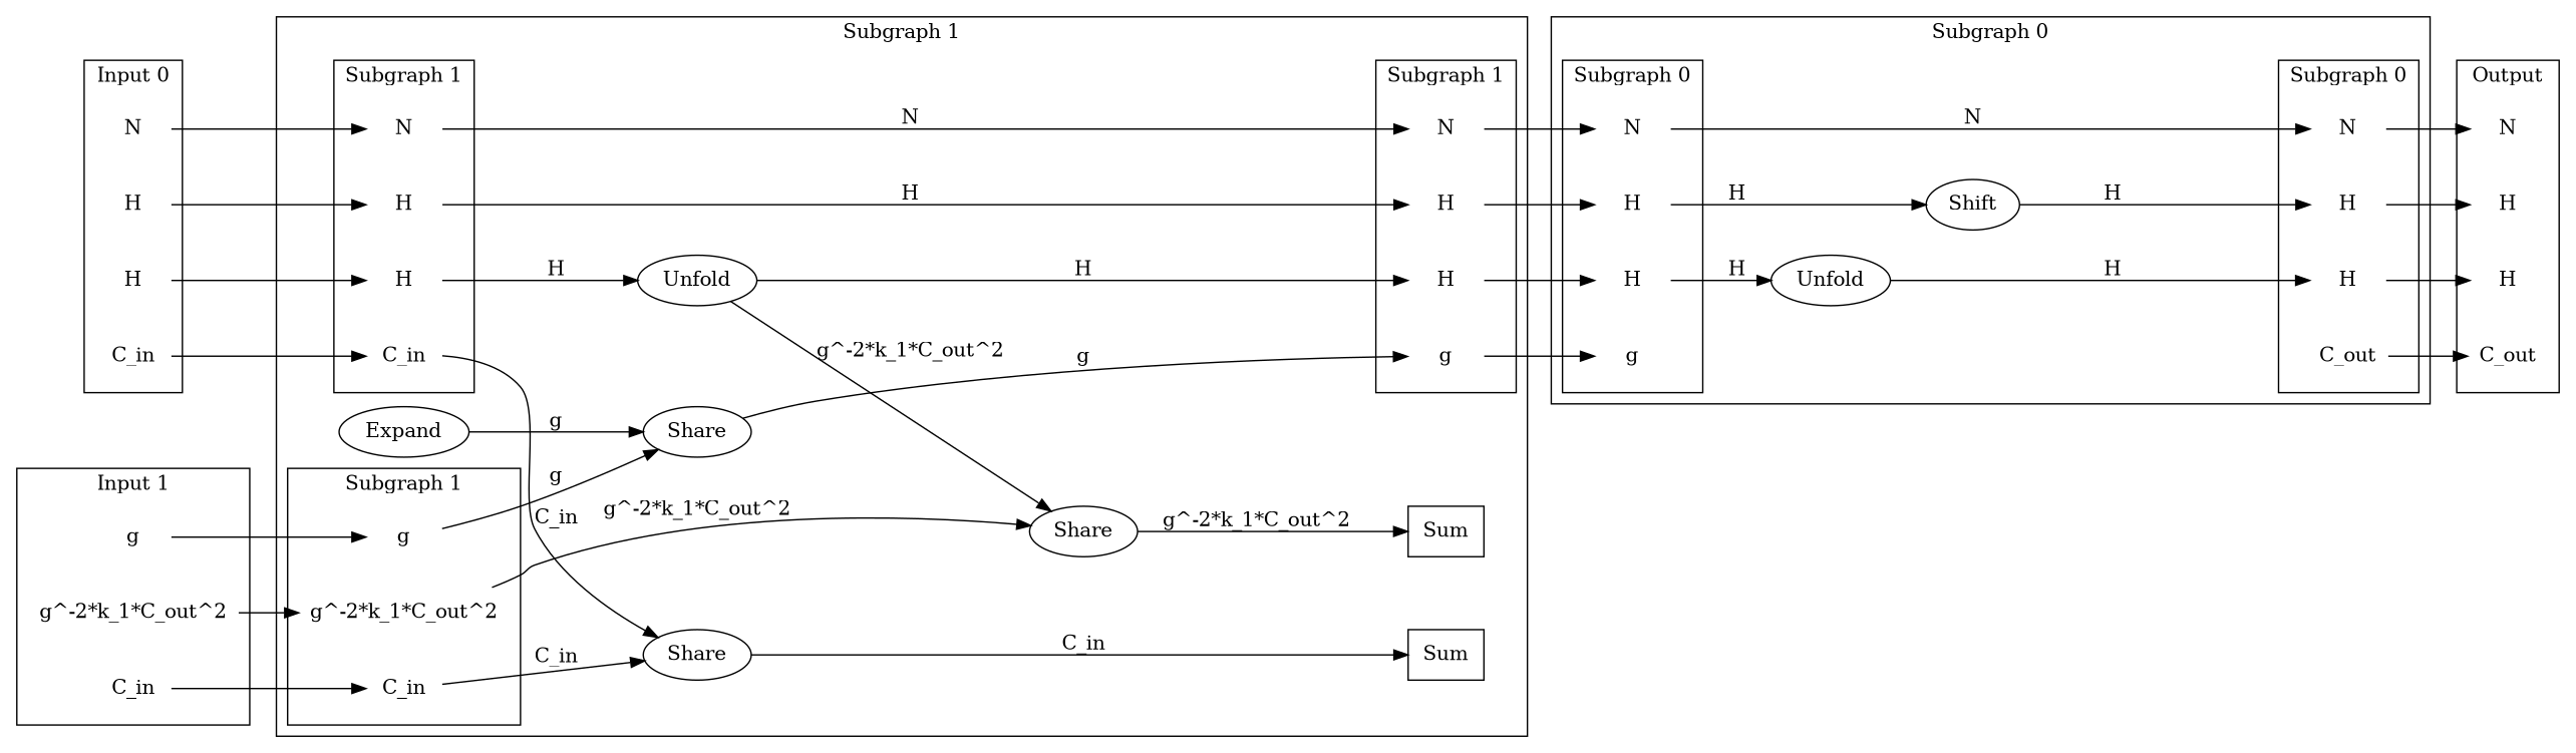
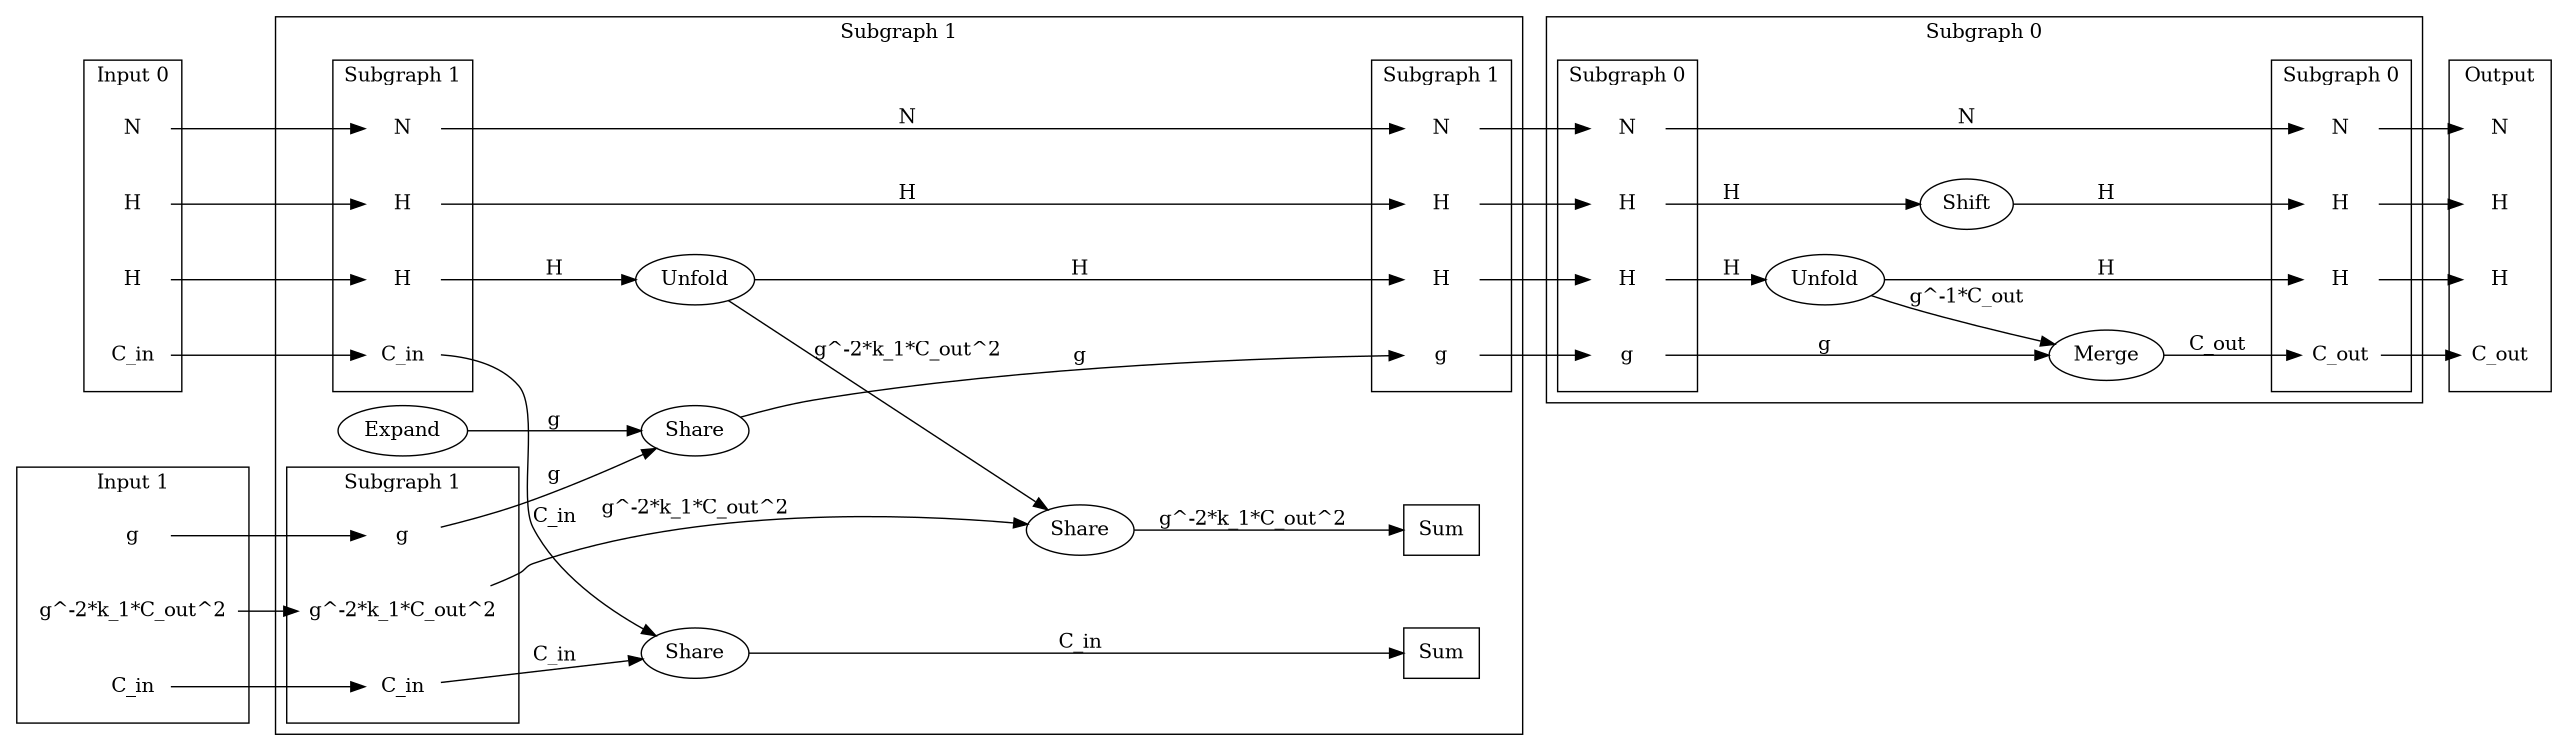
  digraph {
    newrank=true
    rankdir=LR
    node [shape=none]
    n1 [label=N]
    n2 [label=C_in]
    n3 [label=H]
    n4 [label=H]
    n5 [label=g]
    n6 [label=C_in]
    n7 [label="g^-2*k_1*C_out^2"]
    n8 [label=N]
    n9 [label=C_out]
    n10 [label=H]
    n11 [label=H]
    n12 [label=N]
    n13 [label=g]
    n14 [label=H]
    n15 [label=H]
+   n16 [label=Merge shape=""]
    n17 [label=Shift shape=""]
    n18 [label=Unfold shape=""]
    n19 [label=Sum shape=box]
    n20 [label=Sum shape=box]
    n21 [label=N]
    n22 [label=g]
    n23 [label=H]
    n24 [label=H]
    n25 [label=N]
    n26 [label=C_in]
    n27 [label=H]
    n28 [label=H]
    n29 [label=g]
    n30 [label=C_in]
    n31 [label="g^-2*k_1*C_out^2"]
    n32 [label=Share shape=""]
    n33 [label=Unfold shape=""]
    n34 [label=Share shape=""]
    n35 [label=Share shape=""]
    n36 [label=Expand shape=""]
    n37 [label=N]
    n38 [label=C_out]
    n39 [label=H]
    n40 [label=H]
    subgraph sub_1 {
      rank=same
      n1
      n2
      n3
      n4
      n5
      n6
      n7
    }
    subgraph cluster_2 {
      label="Subgraph 0"
+     n16
      n17
      n18
      subgraph sub_3 {
        label="Subgraph 0"
        rank=same
        n8
        n9
        n10
        n11
      }
      subgraph sub_4 {
        label="Subgraph 0"
        rank=same
        n12
        n13
        n14
        n15
      }
      subgraph cluster_5 {
        n8
        n9
        n10
        n11
      }
      subgraph cluster_6 {
        n12
        n13
        n14
        n15
      }
    }
    subgraph cluster_7 {
      label="Subgraph 1"
      n32
      n33
      n34
      n35
      n36
      subgraph sub_8 {
        label="Subgraph 1"
        rank=same
        n19
        n20
        n21
        n22
        n23
        n24
      }
      subgraph sub_9 {
        label="Subgraph 1"
        rank=same
        n25
        n26
        n27
        n28
        n29
        n30
        n31
      }
      subgraph cluster_10 {
        n21
        n22
        n23
        n24
      }
      subgraph cluster_11 {
        n25
        n26
        n27
        n28
      }
      subgraph cluster_12 {
        n29
        n30
        n31
      }
    }
    subgraph cluster_13 {
      label="Input 1"
      n5
      n6
      n7
    }
    subgraph cluster_14 {
      label="Input 0"
      n1
      n2
      n3
      n4
    }
    subgraph cluster_15 {
      label=Output
      n37
      n38
      n39
      n40
    }
    n1 -> n25
    n2 -> n26
    n3 -> n27
    n4 -> n28
    n5 -> n29
    n6 -> n30
    n7 -> n31
    n8 -> n37
    n9 -> n38
    n10 -> n39
    n11 -> n40
    n12 -> n8 [label=N]
+   n13 -> n16 [label=g]
    n14 -> n17 [label=H]
    n15 -> n18 [label=H]
+   n16 -> n9 [label=C_out]
    n17 -> n10 [label=H]
    n18 -> n11 [label=H]
+   n18 -> n16 [label="g^-1*C_out"]
    n21 -> n12
    n22 -> n13
    n23 -> n14
    n24 -> n15
    n25 -> n21 [label=N]
    n26 -> n32 [label=C_in]
    n27 -> n23 [label=H]
    n28 -> n33 [label=H]
    n29 -> n34 [label=g]
    n30 -> n32 [label=C_in]
    n31 -> n35 [label="g^-2*k_1*C_out^2"]
    n32 -> n19 [label=C_in]
    n33 -> n24 [label=H]
    n33 -> n35 [label="g^-2*k_1*C_out^2"]
    n34 -> n22 [label=g]
    n35 -> n20 [label="g^-2*k_1*C_out^2"]
    n36 -> n34 [label=g]
  }
